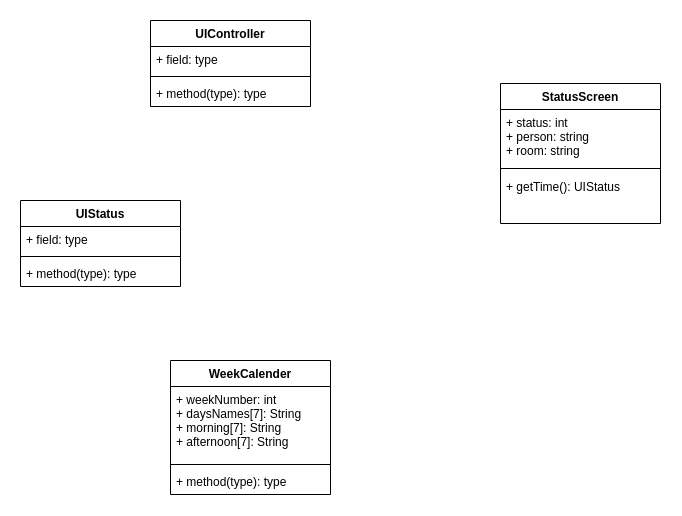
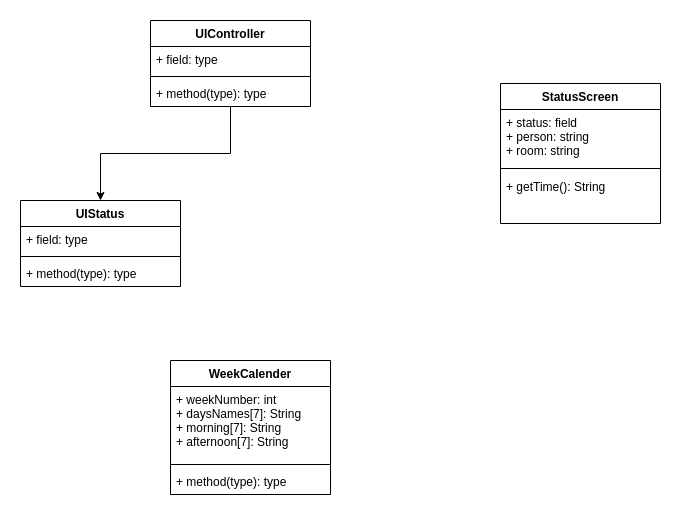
  <mxCell id="0" />
  <mxCell id="1" parent="0" />
+ <mxCell id="2" style="edgeStyle=orthogonalEdgeStyle;rounded=0;orthogonalLoop=1;jettySize=auto;html=1;" parent="1" source="3" target="7" edge="1"><mxGeometry relative="1" as="geometry" /></mxCell>
  <mxCell id="3" value="UIController" style="swimlane;fontStyle=1;align=center;verticalAlign=top;childLayout=stackLayout;horizontal=1;startSize=26;horizontalStack=0;resizeParent=1;resizeParentMax=0;resizeLast=0;collapsible=1;marginBottom=0;" parent="1" vertex="1"><mxGeometry x="150" y="20" width="160" height="86" as="geometry" /></mxCell>
  <mxCell id="4" value="+ field: type" style="text;strokeColor=none;fillColor=none;align=left;verticalAlign=top;spacingLeft=4;spacingRight=4;overflow=hidden;rotatable=0;points=[[0,0.5],[1,0.5]];portConstraint=eastwest;" parent="3" vertex="1"><mxGeometry y="26" width="160" height="26" as="geometry" /></mxCell>
  <mxCell id="5" value="" style="line;strokeWidth=1;fillColor=none;align=left;verticalAlign=middle;spacingTop=-1;spacingLeft=3;spacingRight=3;rotatable=0;labelPosition=right;points=[];portConstraint=eastwest;" parent="3" vertex="1"><mxGeometry y="52" width="160" height="8" as="geometry" /></mxCell>
  <mxCell id="6" value="+ method(type): type" style="text;strokeColor=none;fillColor=none;align=left;verticalAlign=top;spacingLeft=4;spacingRight=4;overflow=hidden;rotatable=0;points=[[0,0.5],[1,0.5]];portConstraint=eastwest;" parent="3" vertex="1"><mxGeometry y="60" width="160" height="26" as="geometry" /></mxCell>
  <mxCell id="7" value="UIStatus" style="swimlane;fontStyle=1;align=center;verticalAlign=top;childLayout=stackLayout;horizontal=1;startSize=26;horizontalStack=0;resizeParent=1;resizeParentMax=0;resizeLast=0;collapsible=1;marginBottom=0;" parent="1" vertex="1"><mxGeometry x="20" y="200" width="160" height="86" as="geometry" /></mxCell>
  <mxCell id="8" value="+ field: type" style="text;strokeColor=none;fillColor=none;align=left;verticalAlign=top;spacingLeft=4;spacingRight=4;overflow=hidden;rotatable=0;points=[[0,0.5],[1,0.5]];portConstraint=eastwest;" parent="7" vertex="1"><mxGeometry y="26" width="160" height="26" as="geometry" /></mxCell>
  <mxCell id="9" value="" style="line;strokeWidth=1;fillColor=none;align=left;verticalAlign=middle;spacingTop=-1;spacingLeft=3;spacingRight=3;rotatable=0;labelPosition=right;points=[];portConstraint=eastwest;" parent="7" vertex="1"><mxGeometry y="52" width="160" height="8" as="geometry" /></mxCell>
  <mxCell id="10" value="+ method(type): type" style="text;strokeColor=none;fillColor=none;align=left;verticalAlign=top;spacingLeft=4;spacingRight=4;overflow=hidden;rotatable=0;points=[[0,0.5],[1,0.5]];portConstraint=eastwest;" parent="7" vertex="1"><mxGeometry y="60" width="160" height="26" as="geometry" /></mxCell>
  <mxCell id="11" value="StatusScreen" style="swimlane;fontStyle=1;align=center;verticalAlign=top;childLayout=stackLayout;horizontal=1;startSize=26;horizontalStack=0;resizeParent=1;resizeParentMax=0;resizeLast=0;collapsible=1;marginBottom=0;" vertex="1" parent="1"><mxGeometry x="500" y="83" width="160" height="140" as="geometry" /></mxCell>
- <mxCell id="12" value="+ status: int&#10;+ person: string&#10;+ room: string" style="text;strokeColor=none;fillColor=none;align=left;verticalAlign=top;spacingLeft=4;spacingRight=4;overflow=hidden;rotatable=0;points=[[0,0.5],[1,0.5]];portConstraint=eastwest;" vertex="1" parent="11"><mxGeometry y="26" width="160" height="54" as="geometry" /></mxCell>
+ <mxCell id="12" value="+ status: field&#10;+ person: string&#10;+ room: string" style="text;strokeColor=none;fillColor=none;align=left;verticalAlign=top;spacingLeft=4;spacingRight=4;overflow=hidden;rotatable=0;points=[[0,0.5],[1,0.5]];portConstraint=eastwest;" vertex="1" parent="11"><mxGeometry y="26" width="160" height="54" as="geometry" /></mxCell>
  <mxCell id="13" value="" style="line;strokeWidth=1;fillColor=none;align=left;verticalAlign=middle;spacingTop=-1;spacingLeft=3;spacingRight=3;rotatable=0;labelPosition=right;points=[];portConstraint=eastwest;" vertex="1" parent="11"><mxGeometry y="80" width="160" height="10" as="geometry" /></mxCell>
- <mxCell id="14" value="+ getTime(): UIStatus" style="text;strokeColor=none;fillColor=none;align=left;verticalAlign=top;spacingLeft=4;spacingRight=4;overflow=hidden;rotatable=0;points=[[0,0.5],[1,0.5]];portConstraint=eastwest;" vertex="1" parent="11"><mxGeometry y="90" width="160" height="50" as="geometry" /></mxCell>
+ <mxCell id="14" value="+ getTime(): String" style="text;strokeColor=none;fillColor=none;align=left;verticalAlign=top;spacingLeft=4;spacingRight=4;overflow=hidden;rotatable=0;points=[[0,0.5],[1,0.5]];portConstraint=eastwest;" vertex="1" parent="11"><mxGeometry y="90" width="160" height="50" as="geometry" /></mxCell>
  <mxCell id="15" value="WeekCalender" style="swimlane;fontStyle=1;align=center;verticalAlign=top;childLayout=stackLayout;horizontal=1;startSize=26;horizontalStack=0;resizeParent=1;resizeParentMax=0;resizeLast=0;collapsible=1;marginBottom=0;" vertex="1" parent="1"><mxGeometry x="170" y="360" width="160" height="134" as="geometry" /></mxCell>
  <mxCell id="16" value="+ weekNumber: int&#10;+ daysNames[7]: String&#10;+ morning[7]: String&#10;+ afternoon[7]: String" style="text;strokeColor=none;fillColor=none;align=left;verticalAlign=top;spacingLeft=4;spacingRight=4;overflow=hidden;rotatable=0;points=[[0,0.5],[1,0.5]];portConstraint=eastwest;" vertex="1" parent="15"><mxGeometry y="26" width="160" height="74" as="geometry" /></mxCell>
  <mxCell id="17" value="" style="line;strokeWidth=1;fillColor=none;align=left;verticalAlign=middle;spacingTop=-1;spacingLeft=3;spacingRight=3;rotatable=0;labelPosition=right;points=[];portConstraint=eastwest;" vertex="1" parent="15"><mxGeometry y="100" width="160" height="8" as="geometry" /></mxCell>
  <mxCell id="18" value="+ method(type): type" style="text;strokeColor=none;fillColor=none;align=left;verticalAlign=top;spacingLeft=4;spacingRight=4;overflow=hidden;rotatable=0;points=[[0,0.5],[1,0.5]];portConstraint=eastwest;" vertex="1" parent="15"><mxGeometry y="108" width="160" height="26" as="geometry" /></mxCell>
